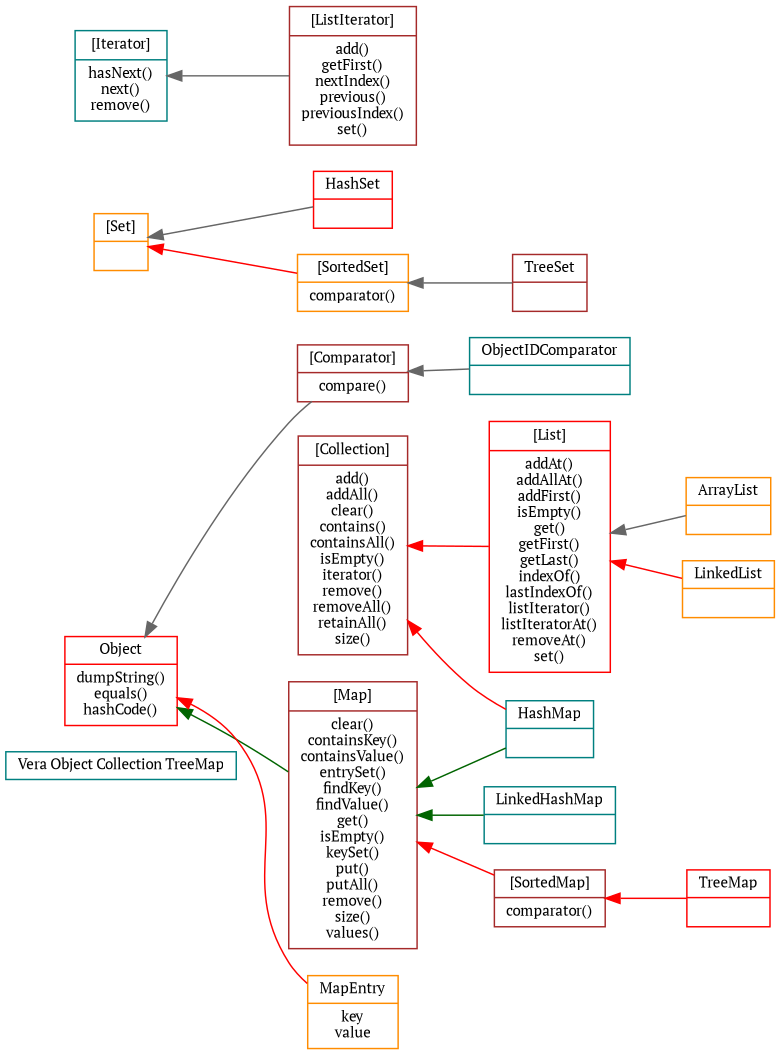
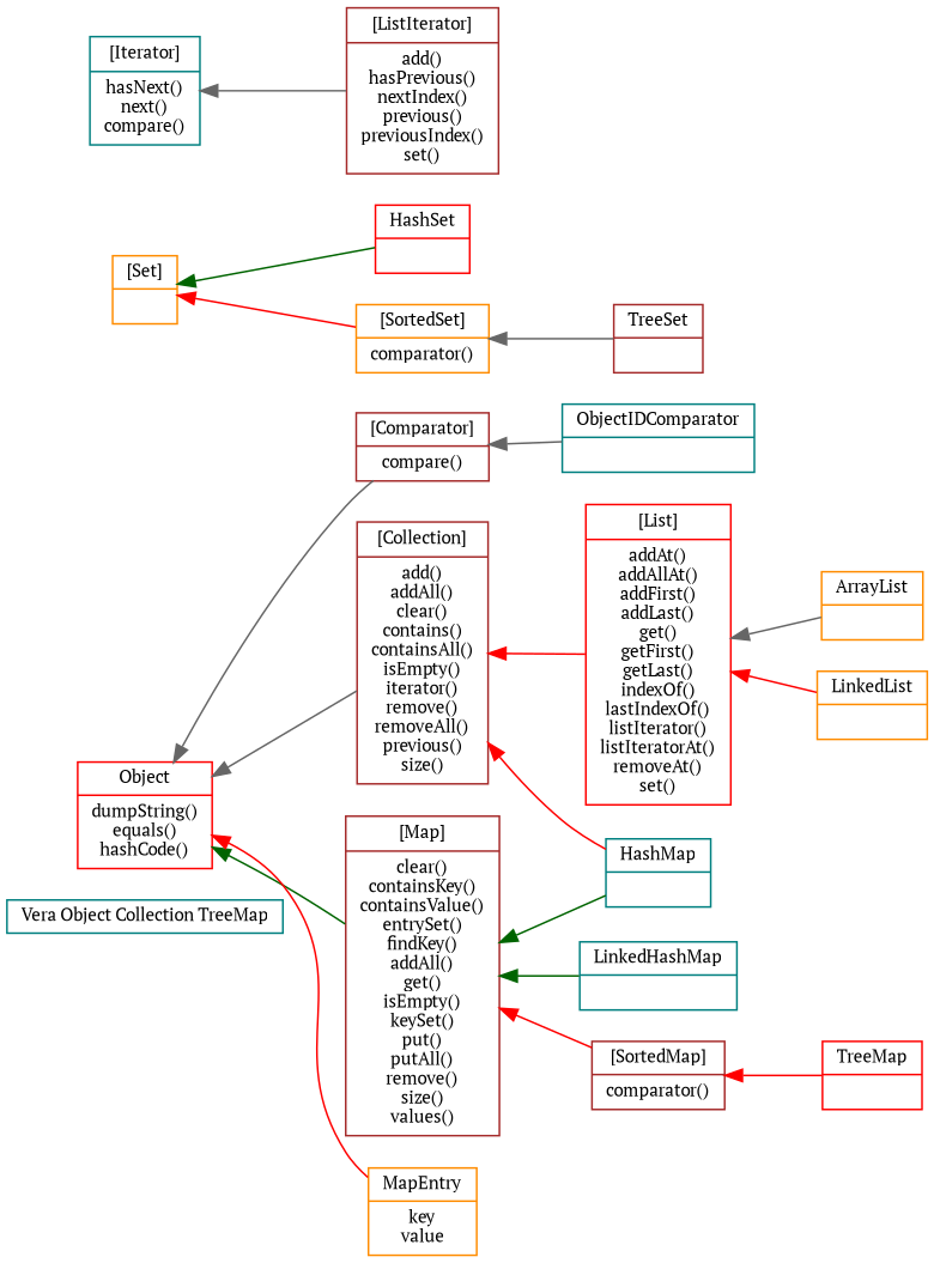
  digraph {
    fontname="PT Serif"
    rankdir=LR
    node [color=brown fontname="PT Serif" fontsize=10 shape=record]
    edge [color=gray40 dir=back fontname="PT Serif" fontsize=10 style=solid]
    n1 [color=teal height=0.2 label="Vera Object Collection TreeMap" shape=box width=0.4]
    n2 [color=red height=0.2 label="Object|dumpString()\nequals()\nhashCode()" width=0.4]
    n3 [height=0.2 label="[Comparator]|compare()" width=0.4]
-   n4 [height=0.2 label="[Collection]|add()\naddAll()\nclear()\ncontains()\ncontainsAll()\nisEmpty()\niterator()\nremove()\nremoveAll()\nretainAll()\nsize()" width=0.4]
-   n5 [height=0.2 label="[Map]|clear()\ncontainsKey()\ncontainsValue()\nentrySet()\nfindKey()\nfindValue()\nget()\nisEmpty()\nkeySet()\nput()\nputAll()\nremove()\nsize()\nvalues()" width=0.4]
+   n4 [height=0.2 label="[Collection]|add()\naddAll()\nclear()\ncontains()\ncontainsAll()\nisEmpty()\niterator()\nremove()\nremoveAll()\nprevious()\nsize()" width=0.4]
+   n5 [height=0.2 label="[Map]|clear()\ncontainsKey()\ncontainsValue()\nentrySet()\nfindKey()\naddAll()\nget()\nisEmpty()\nkeySet()\nput()\nputAll()\nremove()\nsize()\nvalues()" width=0.4]
    n6 [color=darkorange height=0.2 label="MapEntry|key\nvalue" width=0.4]
    n7 [color=teal height=0.2 label="ObjectIDComparator|" width=0.4]
-   n8 [color=red height=0.2 label="[List]|addAt()\naddAllAt()\naddFirst()\nisEmpty()\nget()\ngetFirst()\ngetLast()\nindexOf()\nlastIndexOf()\nlistIterator()\nlistIteratorAt()\nremoveAt()\nset()" width=0.4]
+   n8 [color=red height=0.2 label="[List]|addAt()\naddAllAt()\naddFirst()\naddLast()\nget()\ngetFirst()\ngetLast()\nindexOf()\nlastIndexOf()\nlistIterator()\nlistIteratorAt()\nremoveAt()\nset()" width=0.4]
    n9 [color=teal height=0.2 label="HashMap|" width=0.4]
    n10 [color=teal height=0.2 label="LinkedHashMap|" width=0.4]
    n11 [height=0.2 label="[SortedMap]|comparator()" width=0.4]
    n12 [color=darkorange height=0.2 label="ArrayList|" width=0.4]
    n13 [color=darkorange height=0.2 label="LinkedList|" width=0.4]
    n14 [color=darkorange height=0.2 label="[Set]|" width=0.4]
    n15 [color=red height=0.2 label="HashSet|" width=0.4]
    n16 [color=darkorange height=0.2 label="[SortedSet]|comparator()" width=0.4]
-   n17 [color=teal height=0.2 label="[Iterator]|hasNext()\nnext()\nremove()" width=0.4]
-   n18 [height=0.2 label="[ListIterator]|add()\ngetFirst()\nnextIndex()\nprevious()\npreviousIndex()\nset()" width=0.4]
+   n17 [color=teal height=0.2 label="[Iterator]|hasNext()\nnext()\ncompare()" width=0.4]
+   n18 [height=0.2 label="[ListIterator]|add()\nhasPrevious()\nnextIndex()\nprevious()\npreviousIndex()\nset()" width=0.4]
    n19 [height=0.2 label="TreeSet|" width=0.4]
    n20 [color=red height=0.2 label="TreeMap|" width=0.4]
    n2 -> n3
+   n2 -> n4
    n2 -> n5 [color=darkgreen]
    n2 -> n6 [color=red]
    n3 -> n7
    n4 -> n8 [color=red]
    n4 -> n9 [color=red]
    n5 -> n9 [color=darkgreen]
    n5 -> n10 [color=darkgreen]
    n5 -> n11 [color=red]
    n8 -> n12
    n8 -> n13 [color=red]
    n11 -> n20 [color=red]
-   n14 -> n15
+   n14 -> n15 [color=darkgreen]
    n14 -> n16 [color=red]
    n16 -> n19
    n17 -> n18
  }
